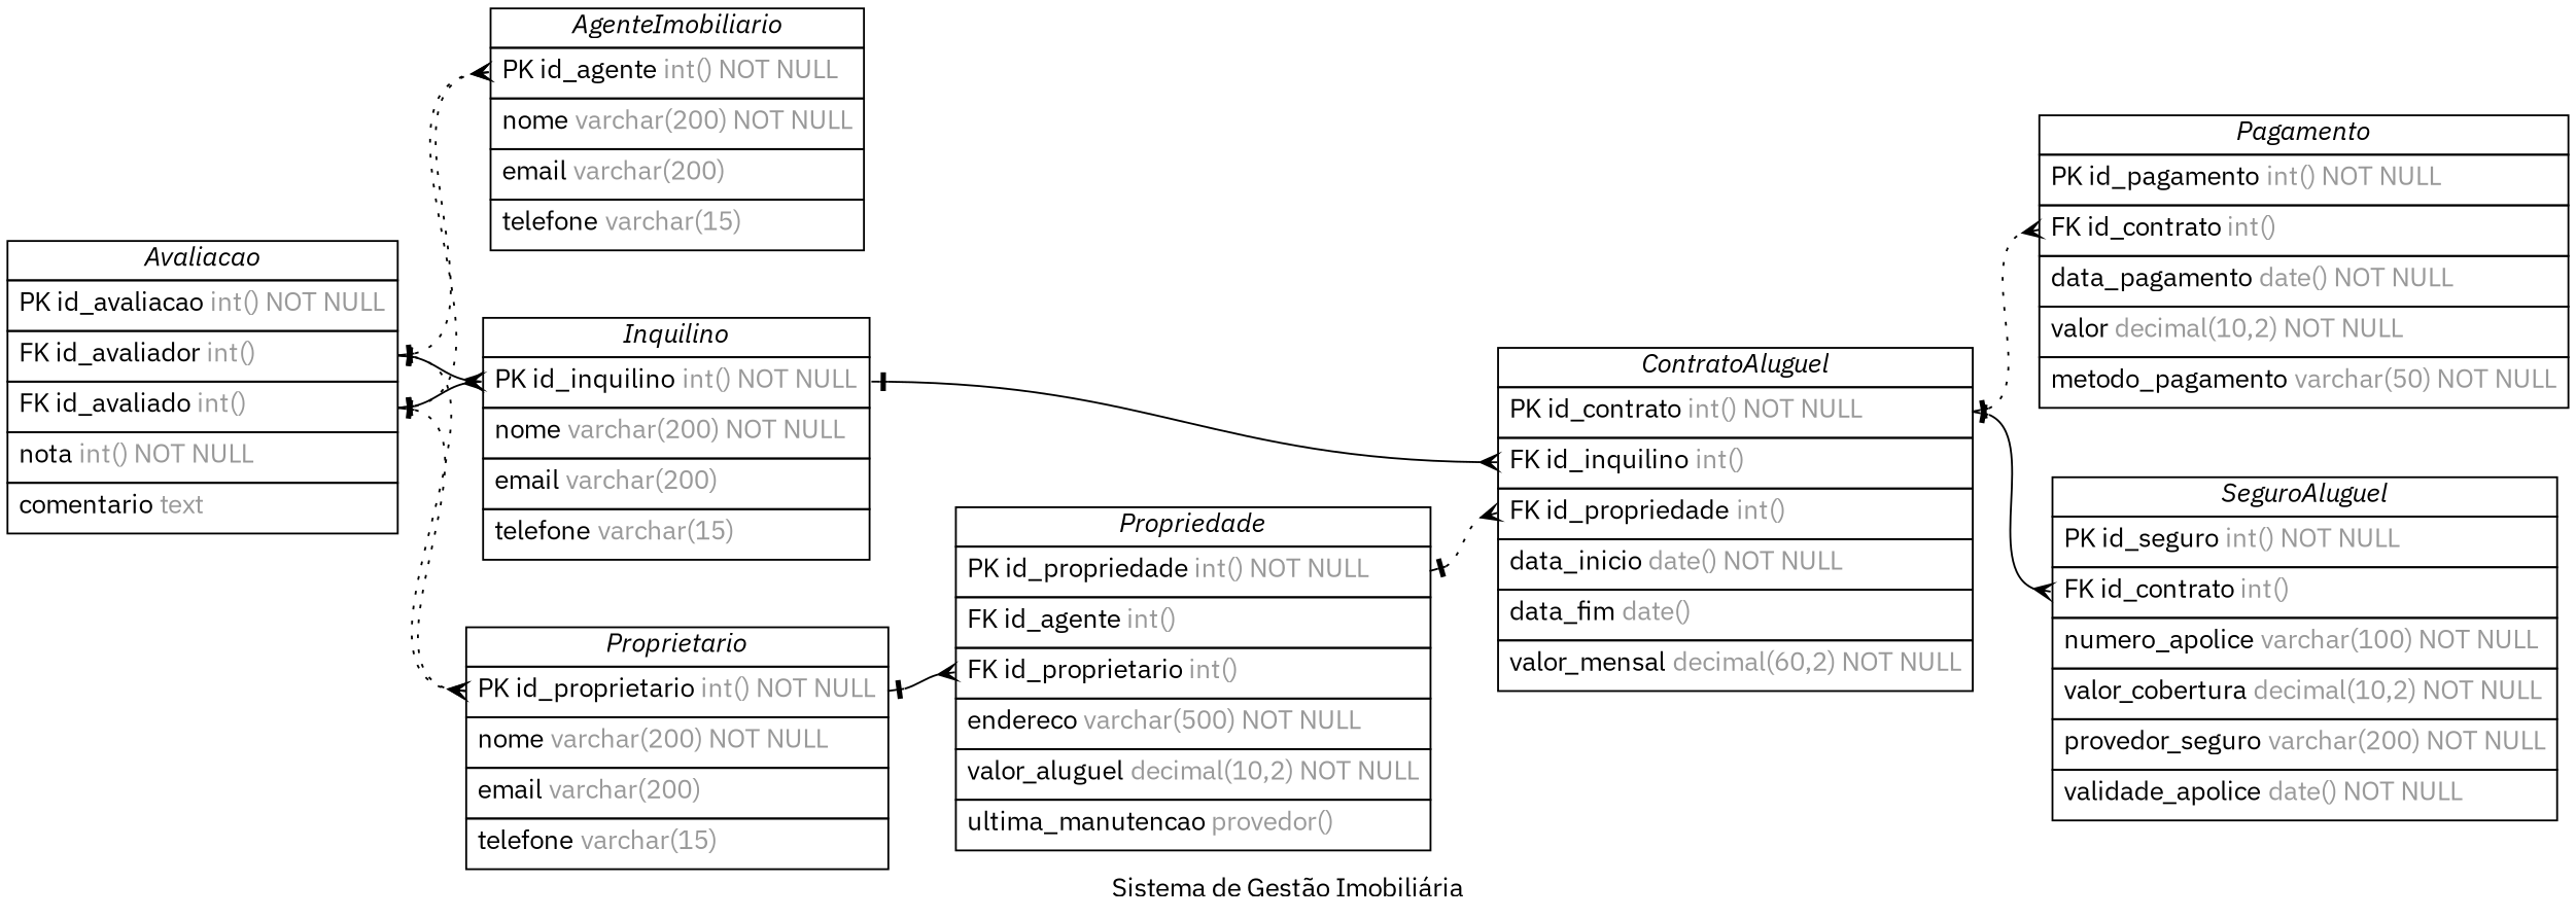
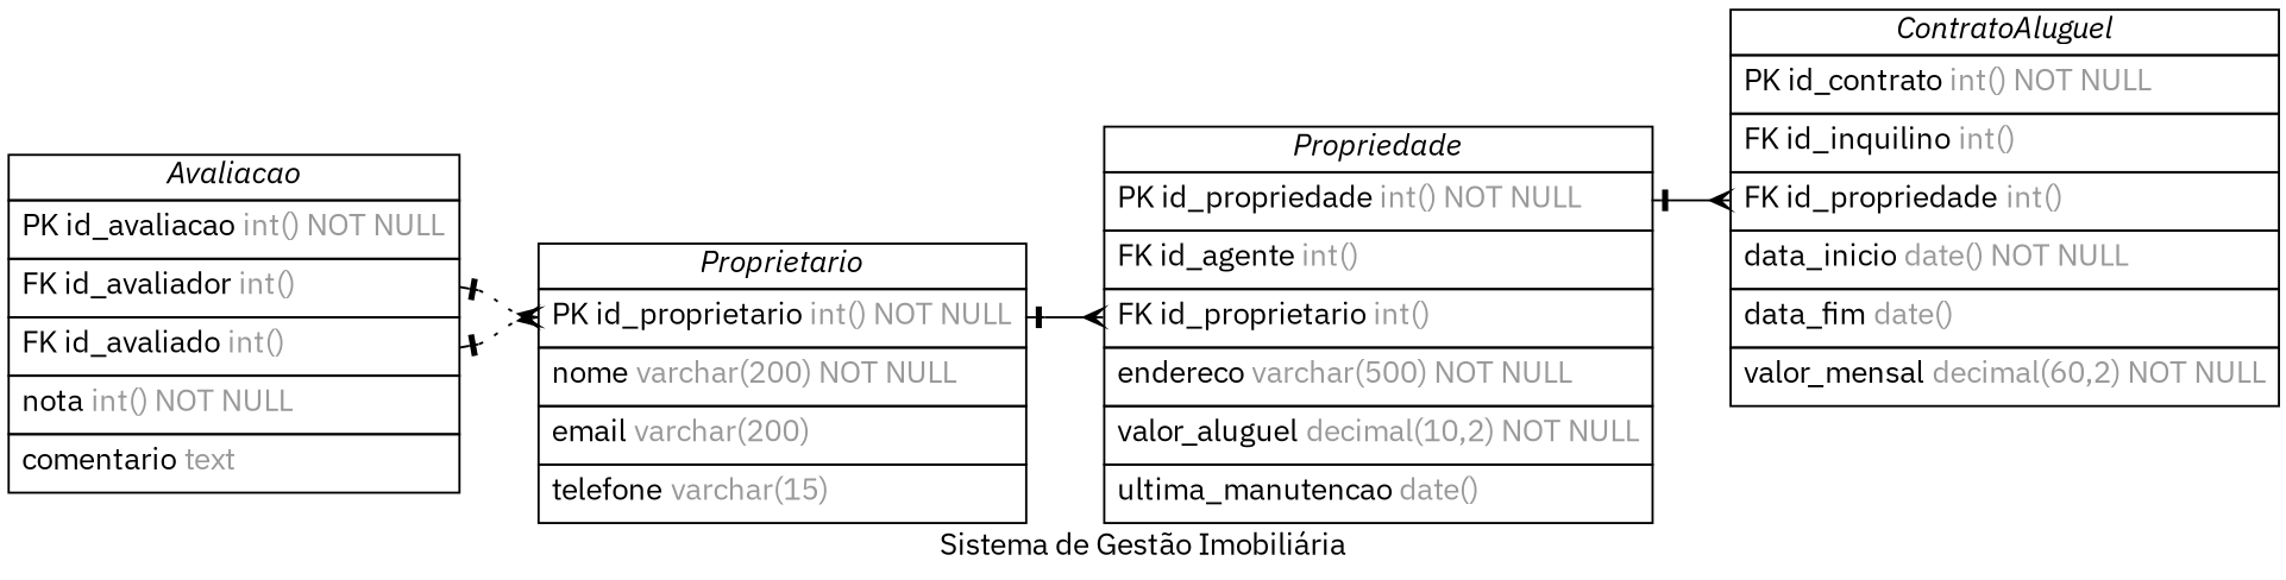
  digraph {
    concentrate=true
    fontname="IBM Plex Sans"
    label="Sistema de Gestão Imobiliária"
    nodesep=0.5
    rankdir=LR
    splines=spline
    node [fontname="IBM Plex Sans" shape=plain]
    edge [arrowhead=ocrow arrowsize=0.9 arrowtail=noneotee dir=both fontname="IBM Plex Sans" fontsize=12 headport=id_proprietario labelangle=32 labeldistance=1.8 penwidth=1.0 style=dotted tailport=id_avaliador]
-   n1 [label=<         <table border="0" cellborder="1" cellspacing="0" >         <tr><td><i>AgenteImobiliario</i></td></tr>         <tr><td port="id_agente" align="left" cellpadding="5">PK id_agente <font color="grey60">int() NOT NULL</font></td></tr>         <tr><td port="nome" align="left" cellpadding="5">nome <font color="grey60">varchar(200) NOT NULL</font></td></tr>         <tr><td port="email" align="left" cellpadding="5">email <font color="grey60">varchar(200)</font></td></tr>         <tr><td port="telefone" align="left" cellpadding="5">telefone <font color="grey60">varchar(15)</font></td></tr>     </table>>]
-   n2 [label=<         <table border="0" cellborder="1" cellspacing="0" >         <tr><td><i>Propriedade</i></td></tr>         <tr><td port="id_propriedade" align="left" cellpadding="5">PK id_propriedade <font color="grey60">int() NOT NULL</font></td></tr>         <tr><td port="id_agente" align="left" cellpadding="5">FK id_agente <font color="grey60">int()</font></td></tr>         <tr><td port="id_proprietario" align="left" cellpadding="5">FK id_proprietario <font color="grey60">int()</font></td></tr>         <tr><td port="endereco" align="left" cellpadding="5">endereco <font color="grey60">varchar(500) NOT NULL</font></td></tr>         <tr><td port="valor_aluguel" align="left" cellpadding="5">valor_aluguel <font color="grey60">decimal(10,2) NOT NULL</font></td></tr>         <tr><td port="ultima_manutencao" align="left" cellpadding="5">ultima_manutencao <font color="grey60">provedor()</font></td></tr>     </table>>]
+   n2 [label=<         <table border="0" cellborder="1" cellspacing="0" >         <tr><td><i>Propriedade</i></td></tr>         <tr><td port="id_propriedade" align="left" cellpadding="5">PK id_propriedade <font color="grey60">int() NOT NULL</font></td></tr>         <tr><td port="id_agente" align="left" cellpadding="5">FK id_agente <font color="grey60">int()</font></td></tr>         <tr><td port="id_proprietario" align="left" cellpadding="5">FK id_proprietario <font color="grey60">int()</font></td></tr>         <tr><td port="endereco" align="left" cellpadding="5">endereco <font color="grey60">varchar(500) NOT NULL</font></td></tr>         <tr><td port="valor_aluguel" align="left" cellpadding="5">valor_aluguel <font color="grey60">decimal(10,2) NOT NULL</font></td></tr>         <tr><td port="ultima_manutencao" align="left" cellpadding="5">ultima_manutencao <font color="grey60">date()</font></td></tr>     </table>>]
    n3 [label=<         <table border="0" cellborder="1" cellspacing="0" >         <tr><td><i>ContratoAluguel</i></td></tr>         <tr><td port="id_contrato" align="left" cellpadding="5">PK id_contrato <font color="grey60">int() NOT NULL</font></td></tr>         <tr><td port="id_inquilino" align="left" cellpadding="5">FK id_inquilino <font color="grey60">int()</font></td></tr>         <tr><td port="id_propriedade" align="left" cellpadding="5">FK id_propriedade <font color="grey60">int()</font></td></tr>         <tr><td port="data_inicio" align="left" cellpadding="5">data_inicio <font color="grey60">date() NOT NULL</font></td></tr>         <tr><td port="data_fim" align="left" cellpadding="5">data_fim <font color="grey60">date()</font></td></tr>         <tr><td port="valor_mensal" align="left" cellpadding="5">valor_mensal <font color="grey60">decimal(60,2) NOT NULL</font></td></tr>     </table>>]
    n4 [label=<         <table border="0" cellborder="1" cellspacing="0" >         <tr><td><i>Proprietario</i></td></tr>         <tr><td port="id_proprietario" align="left" cellpadding="5">PK id_proprietario <font color="grey60">int() NOT NULL</font></td></tr>         <tr><td port="nome" align="left" cellpadding="5">nome <font color="grey60">varchar(200) NOT NULL</font></td></tr>         <tr><td port="email" align="left" cellpadding="5">email <font color="grey60">varchar(200)</font></td></tr>         <tr><td port="telefone" align="left" cellpadding="5">telefone <font color="grey60">varchar(15)</font></td></tr>     </table>>]
-   n5 [label=<         <table border="0" cellborder="1" cellspacing="0" >         <tr><td><i>Inquilino</i></td></tr>         <tr><td port="id_inquilino" align="left" cellpadding="5">PK id_inquilino <font color="grey60">int() NOT NULL</font></td></tr>         <tr><td port="nome" align="left" cellpadding="5">nome <font color="grey60">varchar(200) NOT NULL</font></td></tr>         <tr><td port="email" align="left" cellpadding="5">email <font color="grey60">varchar(200)</font></td></tr>         <tr><td port="telefone" align="left" cellpadding="5">telefone <font color="grey60">varchar(15)</font></td></tr>     </table>>]
-   n6 [label=<         <table border="0" cellborder="1" cellspacing="0" >         <tr><td><i>Pagamento</i></td></tr>         <tr><td port="id_pagamento" align="left" cellpadding="5">PK id_pagamento <font color="grey60">int() NOT NULL</font></td></tr>         <tr><td port="id_contrato" align="left" cellpadding="5">FK id_contrato <font color="grey60">int()</font></td></tr>         <tr><td port="data_pagamento" align="left" cellpadding="5">data_pagamento <font color="grey60">date() NOT NULL</font></td></tr>         <tr><td port="valor" align="left" cellpadding="5">valor <font color="grey60">decimal(10,2) NOT NULL</font></td></tr>         <tr><td port="metodo_pagamento" align="left" cellpadding="5">metodo_pagamento <font color="grey60">varchar(50) NOT NULL</font></td></tr>     </table>>]
-   n7 [label=<         <table border="0" cellborder="1" cellspacing="0" >         <tr><td><i>SeguroAluguel</i></td></tr>         <tr><td port="id_seguro" align="left" cellpadding="5">PK id_seguro <font color="grey60">int() NOT NULL</font></td></tr>         <tr><td port="id_contrato" align="left" cellpadding="5">FK id_contrato <font color="grey60">int()</font></td></tr>         <tr><td port="numero_apolice" align="left" cellpadding="5">numero_apolice <font color="grey60">varchar(100) NOT NULL</font></td></tr>         <tr><td port="valor_cobertura" align="left" cellpadding="5">valor_cobertura <font color="grey60">decimal(10,2) NOT NULL</font></td></tr>         <tr><td port="provedor_seguro" align="left" cellpadding="5">provedor_seguro <font color="grey60">varchar(200) NOT NULL</font></td></tr>         <tr><td port="validade_apolice" align="left" cellpadding="5">validade_apolice <font color="grey60">date() NOT NULL</font></td></tr>     </table>>]
    n8 [label=<         <table border="0" cellborder="1" cellspacing="0" >         <tr><td><i>Avaliacao</i></td></tr>         <tr><td port="id_avaliacao" align="left" cellpadding="5">PK id_avaliacao <font color="grey60">int() NOT NULL</font></td></tr>         <tr><td port="id_avaliador" align="left" cellpadding="5">FK id_avaliador <font color="grey60">int()</font></td></tr>         <tr><td port="id_avaliado" align="left" cellpadding="5">FK id_avaliado <font color="grey60">int()</font></td></tr>         <tr><td port="nota" align="left" cellpadding="5">nota <font color="grey60">int() NOT NULL</font></td></tr>         <tr><td port="comentario" align="left" cellpadding="5">comentario <font color="grey60">text</font></td></tr>     </table>>]
-   n2 -> n3 [headport=id_propriedade tailport=id_propriedade]
-   n3 -> n6 [headport=id_contrato tailport=id_contrato]
-   n3 -> n7 [headport=id_contrato style=bold tailport=id_contrato]
+   n2 -> n3 [headport=id_propriedade style=bold tailport=id_propriedade]
    n4 -> n2 [style=solid tailport=id_proprietario]
-   n5 -> n3 [headport=id_inquilino style=bold tailport=id_inquilino]
-   n8 -> n1 [headport=id_agente]
-   n8 -> n1 [headport=id_agente tailport=id_avaliado]
    n8 -> n4
    n8 -> n4 [tailport=id_avaliado]
-   n8 -> n5 [headport=id_inquilino style=bold]
-   n8 -> n5 [headport=id_inquilino style=solid tailport=id_avaliado]
  }
